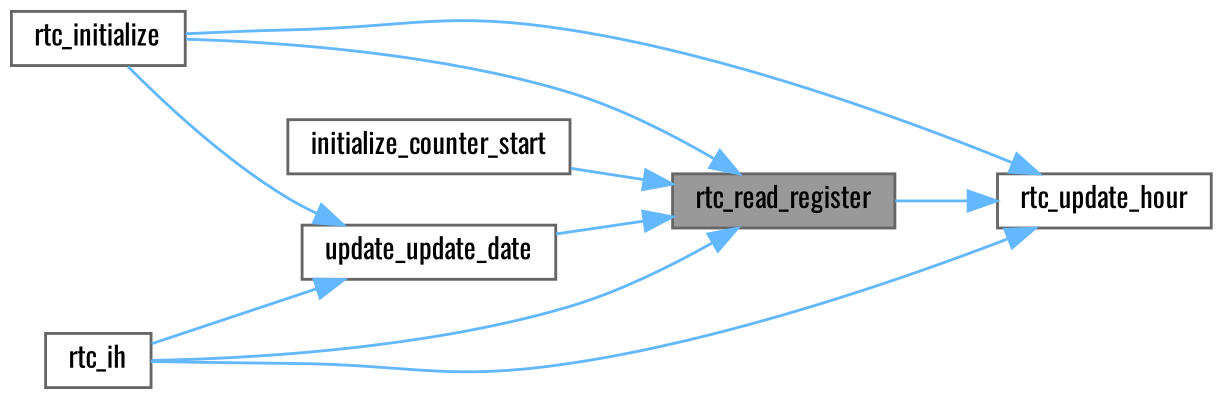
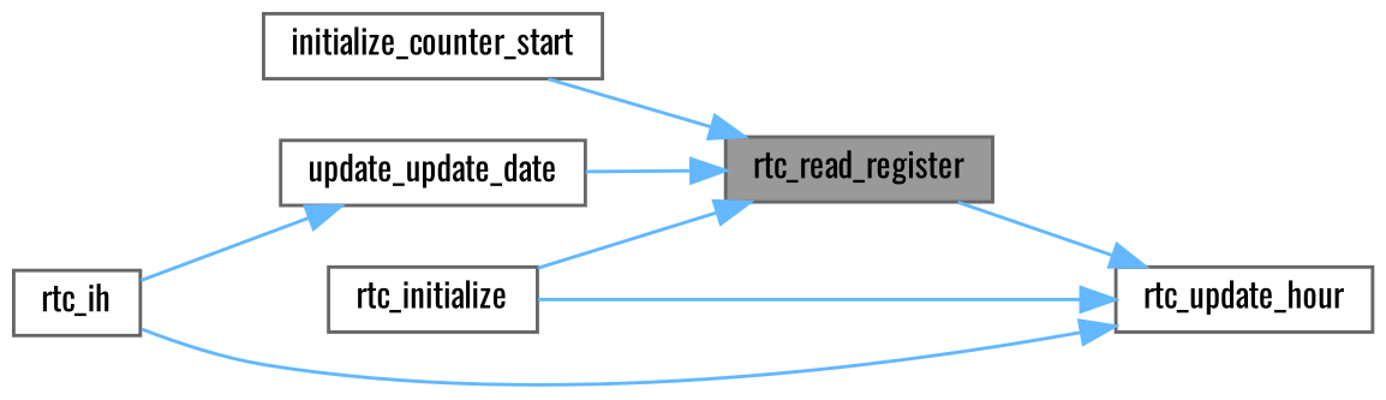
  digraph {
    fontname=Oswald
    rankdir=RL
    node [color=grey40 fillcolor=white fontname=Oswald fontsize=10 shape=box style=filled]
    edge [color=steelblue1 dir=back fontname=Oswald fontsize=10 labelfontname=Helvetica labelfontsize=10 style=solid]
    n1 [color=gray40 fillcolor=grey60 fontcolor=black height=0.2 label=rtc_read_register width=0.4]
    n2 [height=0.2 label=initialize_counter_start width=0.4]
    n3 [height=0.2 label=rtc_ih width=0.4]
    n4 [height=0.2 label=rtc_initialize width=0.4]
    n5 [height=0.2 label=update_update_date width=0.4]
    n6 [height=0.2 label=rtc_update_hour width=0.4]
    n1 -> n2
-   n1 -> n3
    n1 -> n4
    n1 -> n5
    n5 -> n3
-   n5 -> n4
    n6 -> n1
    n6 -> n3
    n6 -> n4
  }
